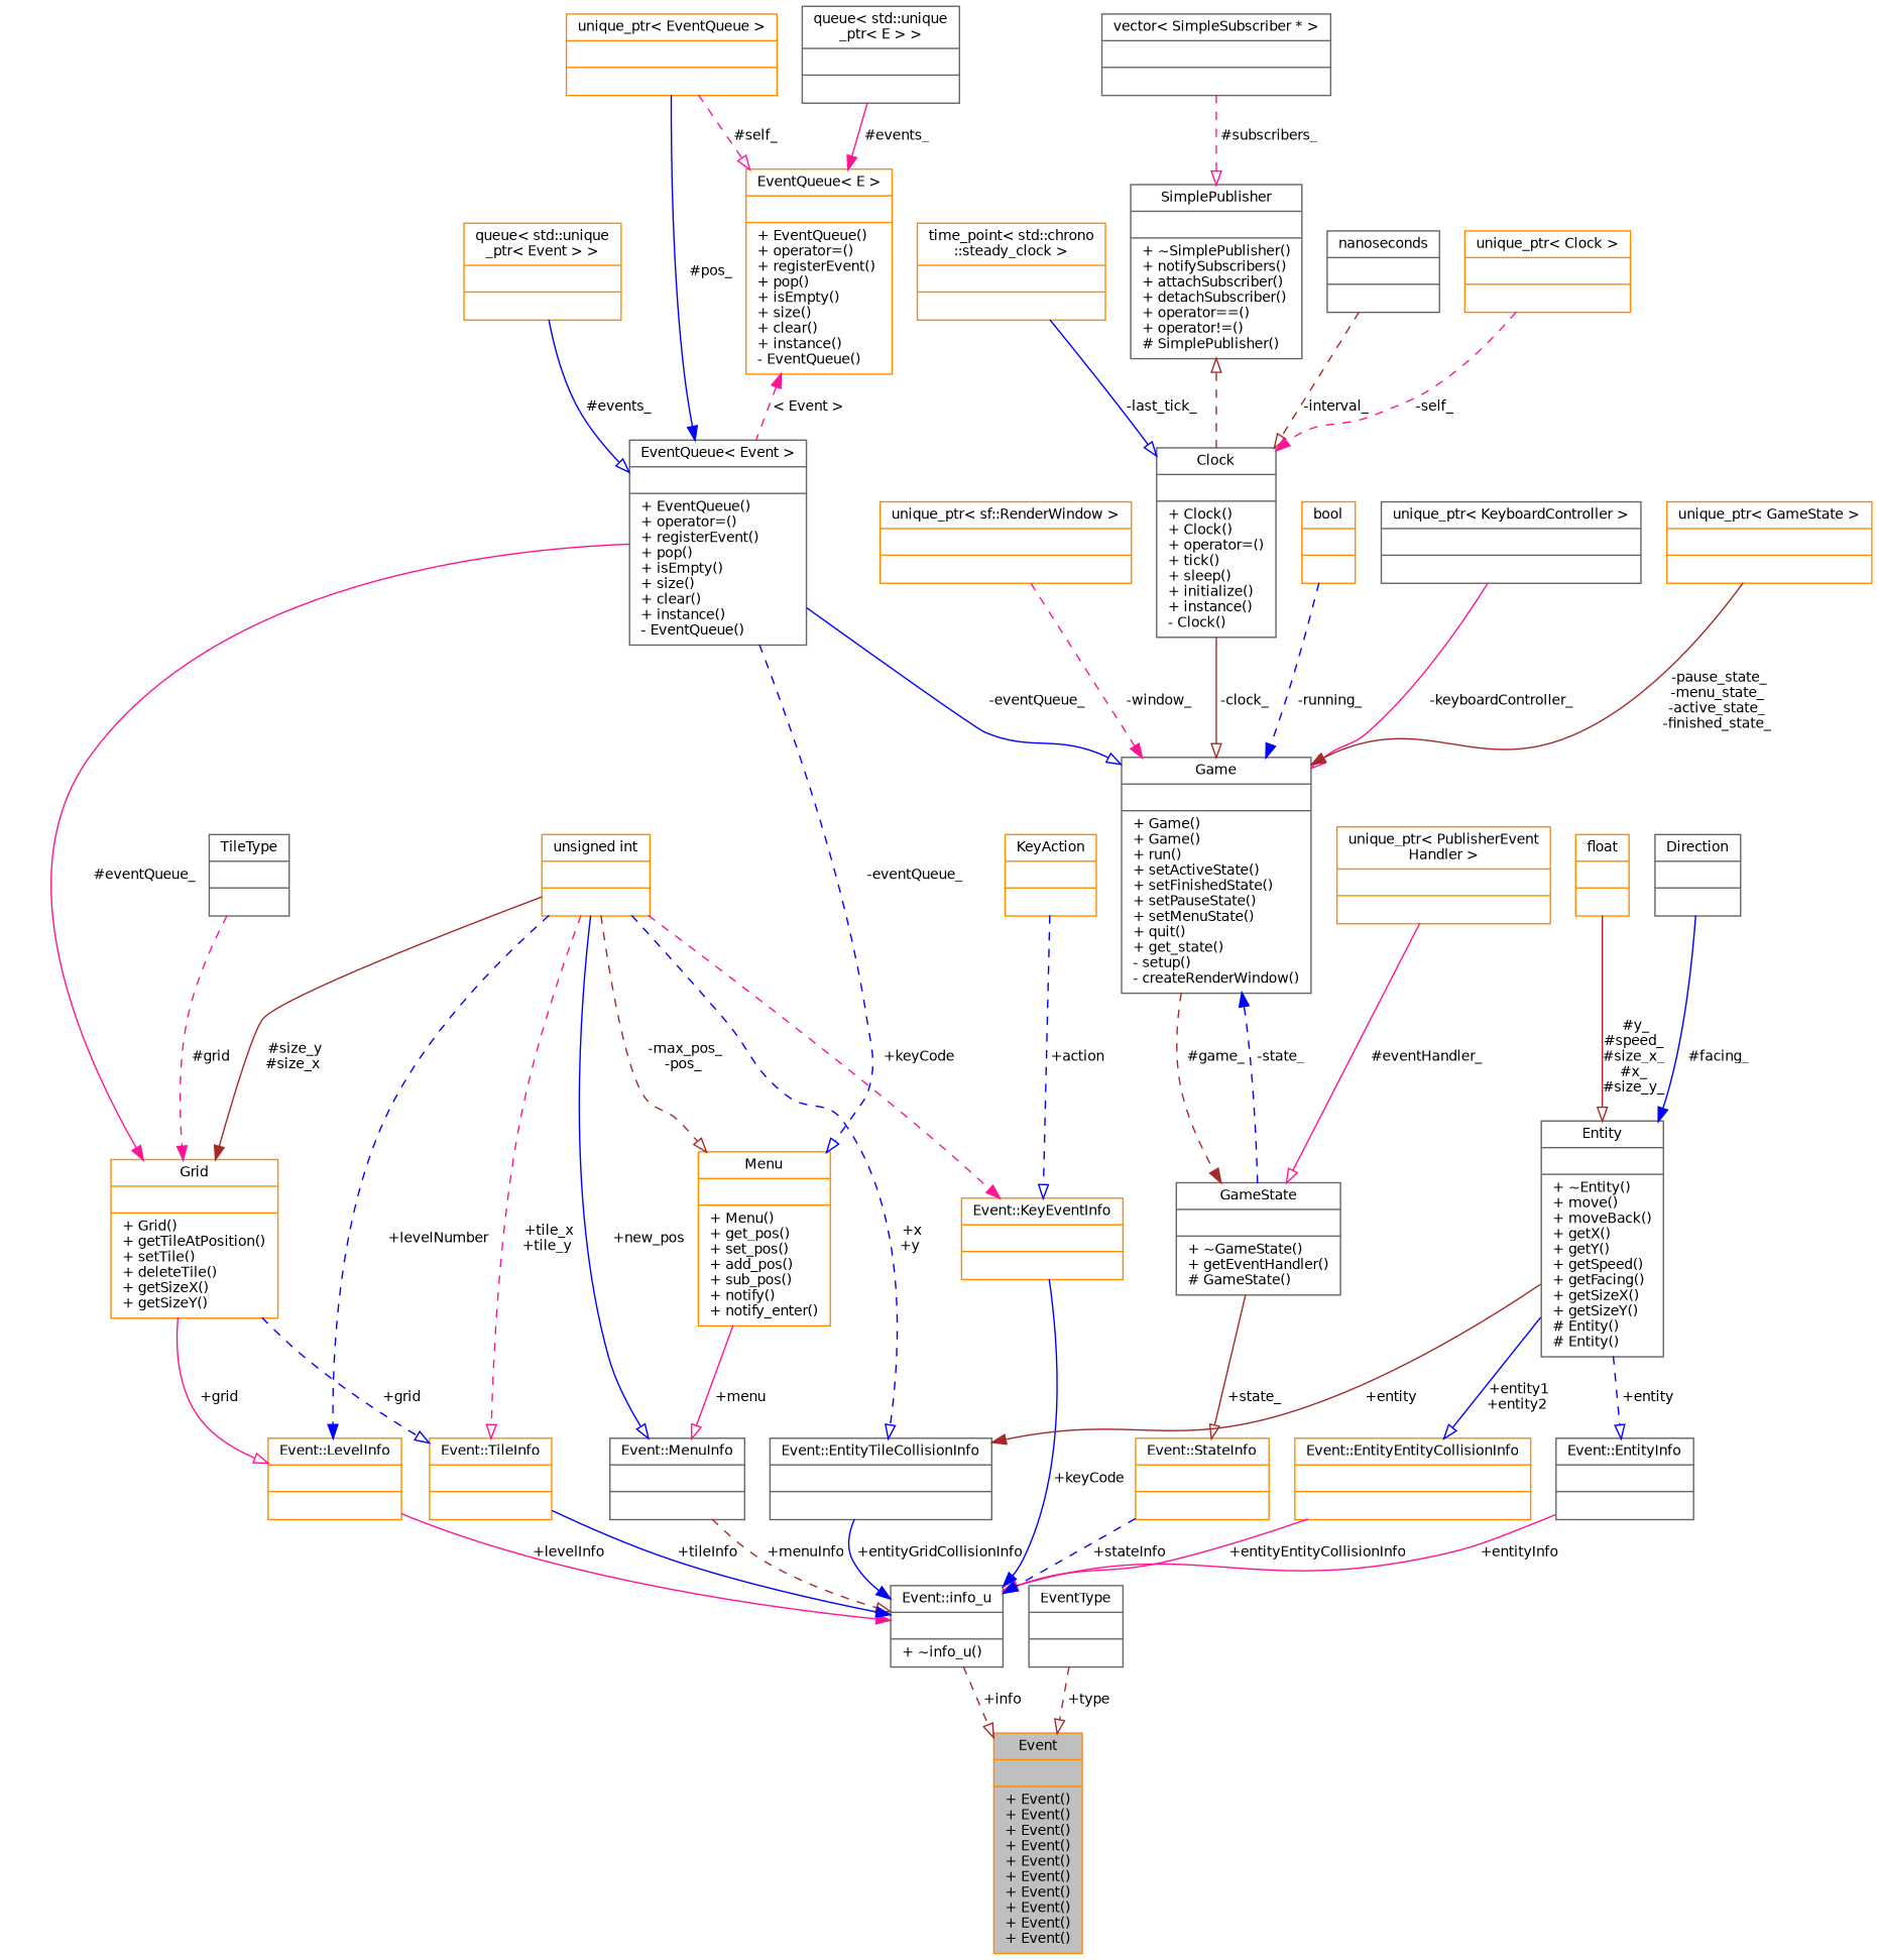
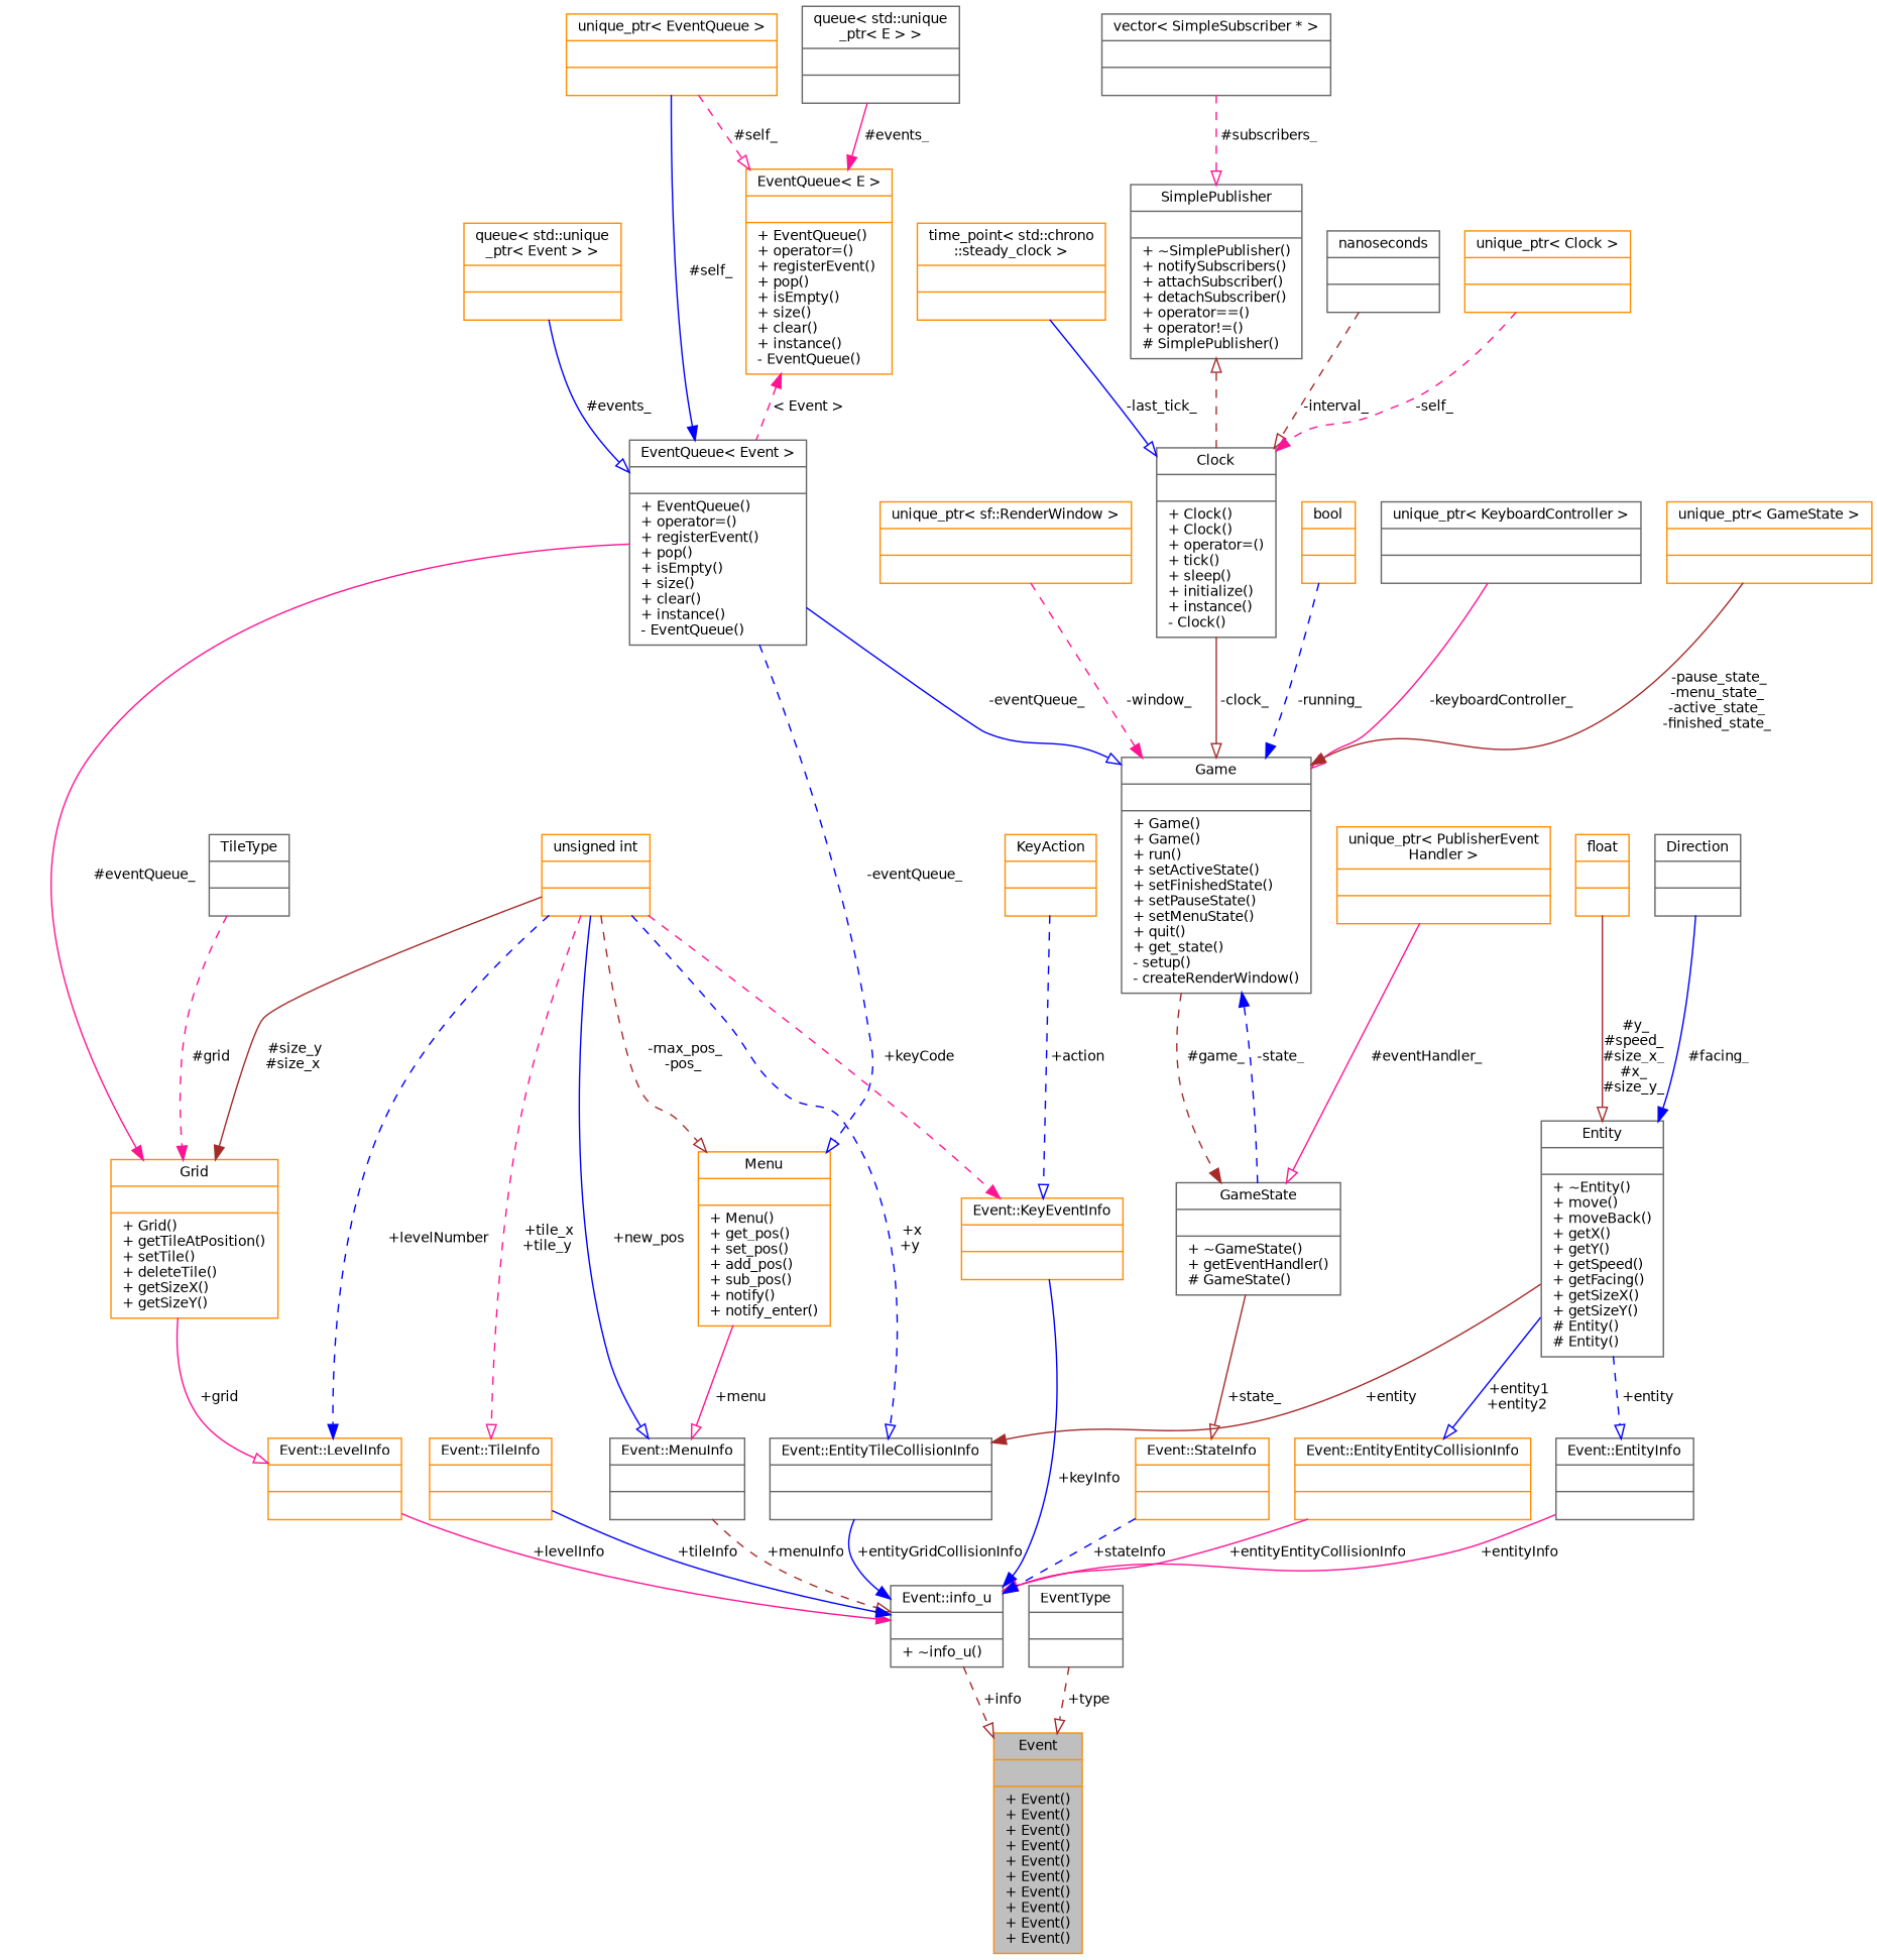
  digraph {
    node [color=darkorange fontname=Helvetica fontsize=10 shape=record]
    edge [arrowhead=onormal color=blue fontname=Helvetica fontsize=10 labelfontname=Helvetica labelfontsize=10 style=solid]
    n1 [fillcolor=grey75 fontcolor=black height=0.2 label="{Event\n||+ Event()\l+ Event()\l+ Event()\l+ Event()\l+ Event()\l+ Event()\l+ Event()\l+ Event()\l+ Event()\l+ Event()\l}" style=filled width=0.4]
    n2 [color=gray40 height=0.2 label="{Event::info_u\n||+ ~info_u()\l}" width=0.4]
    n3 [color=gray40 height=0.2 label="{Event::MenuInfo\n||}" width=0.4]
    n4 [height=0.2 label="{unsigned int\n||}" width=0.4]
    n5 [height=0.2 label="{Menu\n||+ Menu()\l+ get_pos()\l+ set_pos()\l+ add_pos()\l+ sub_pos()\l+ notify()\l+ notify_enter()\l}" width=0.4]
    n6 [height=0.2 label="{Event::LevelInfo\n||}" width=0.4]
    n7 [height=0.2 label="{Grid\n||+ Grid()\l+ getTileAtPosition()\l+ setTile()\l+ deleteTile()\l+ getSizeX()\l+ getSizeY()\l}" width=0.4]
    n8 [height=0.2 label="{Event::KeyEventInfo\n||}" width=0.4]
    n9 [color=gray40 height=0.2 label="{Event::EntityTileCollisionInfo\n||}" width=0.4]
    n10 [height=0.2 label="{Event::TileInfo\n||}" width=0.4]
    n11 [color=gray40 height=0.2 label="{EventQueue\< Event \>\n||+ EventQueue()\l+ operator=()\l+ registerEvent()\l+ pop()\l+ isEmpty()\l+ size()\l+ clear()\l+ instance()\l- EventQueue()\l}" width=0.4]
    n12 [color=gray40 height=0.2 label="{Game\n||+ Game()\l+ Game()\l+ run()\l+ setActiveState()\l+ setFinishedState()\l+ setPauseState()\l+ setMenuState()\l+ quit()\l+ get_state()\l- setup()\l- createRenderWindow()\l}" width=0.4]
    n13 [color=gray40 height=0.2 label="{GameState\n||+ ~GameState()\l+ getEventHandler()\l# GameState()\l}" width=0.4]
    n14 [height=0.2 label="{queue\< std::unique\l_ptr\< Event \> \>\n||}" width=0.4]
    n15 [height=0.2 label="{unique_ptr\< EventQueue \>\n||}" width=0.4]
    n16 [height=0.2 label="{EventQueue\< E \>\n||+ EventQueue()\l+ operator=()\l+ registerEvent()\l+ pop()\l+ isEmpty()\l+ size()\l+ clear()\l+ instance()\l- EventQueue()\l}" width=0.4]
    n17 [color=gray40 height=0.2 label="{queue\< std::unique\l_ptr\< E \> \>\n||}" width=0.4]
    n18 [color=gray40 height=0.2 label="{TileType\n||}" width=0.4]
    n19 [height=0.2 label="{KeyAction\n||}" width=0.4]
    n20 [height=0.2 label="{Event::EntityEntityCollisionInfo\n||}" width=0.4]
    n21 [color=gray40 height=0.2 label="{Entity\n||+ ~Entity()\l+ move()\l+ moveBack()\l+ getX()\l+ getY()\l+ getSpeed()\l+ getFacing()\l+ getSizeX()\l+ getSizeY()\l# Entity()\l# Entity()\l}" width=0.4]
    n22 [color=gray40 height=0.2 label="{Event::EntityInfo\n||}" width=0.4]
    n23 [height=0.2 label="{float\n||}" width=0.4]
    n24 [color=gray40 height=0.2 label="{Direction\n||}" width=0.4]
    n25 [height=0.2 label="{Event::StateInfo\n||}" width=0.4]
    n26 [color=gray40 height=0.2 label="{unique_ptr\< KeyboardController \>\n||}" width=0.4]
    n27 [height=0.2 label="{unique_ptr\< GameState \>\n||}" width=0.4]
    n28 [height=0.2 label="{unique_ptr\< sf::RenderWindow \>\n||}" width=0.4]
    n29 [color=gray40 height=0.2 label="{Clock\n||+ Clock()\l+ Clock()\l+ operator=()\l+ tick()\l+ sleep()\l+ initialize()\l+ instance()\l- Clock()\l}" width=0.4]
    n30 [color=gray40 height=0.2 label="{SimplePublisher\n||+ ~SimplePublisher()\l+ notifySubscribers()\l+ attachSubscriber()\l+ detachSubscriber()\l+ operator==()\l+ operator!=()\l# SimplePublisher()\l}" width=0.4]
    n31 [color=gray40 height=0.2 label="{vector\< SimpleSubscriber * \>\n||}" width=0.4]
    n32 [color=gray40 height=0.2 label="{nanoseconds\n||}" width=0.4]
    n33 [height=0.2 label="{unique_ptr\< Clock \>\n||}" width=0.4]
    n34 [height=0.2 label="{time_point\< std::chrono\l::steady_clock \>\n||}" width=0.4]
    n35 [height=0.2 label="{bool\n||}" width=0.4]
    n36 [height=0.2 label="{unique_ptr\< PublisherEvent\lHandler \>\n||}" width=0.4]
    n37 [color=gray40 height=0.2 label="{EventType\n||}" width=0.4]
    n2 -> n1 [color=brown label=" +info" style=dashed]
    n3 -> n2 [color=brown label=" +menuInfo" style=dashed]
    n4 -> n3 [label=" +new_pos"]
    n4 -> n5 [color=brown label=" -max_pos_\n-pos_" style=dashed]
    n4 -> n6 [arrowhead=normal label=" +levelNumber" style=dashed]
    n4 -> n7 [arrowhead=normal color=brown label=" #size_y\n#size_x"]
    n4 -> n8 [arrowhead=normal color=deeppink label=" +keyCode" style=dashed]
    n4 -> n9 [label=" +x\n+y" style=dashed]
    n4 -> n10 [color=deeppink label=" +tile_x\n+tile_y" style=dashed]
    n5 -> n3 [color=deeppink label=" +menu"]
    n6 -> n2 [arrowhead=normal color=deeppink label=" +levelInfo"]
    n7 -> n6 [color=deeppink label=" +grid"]
-   n7 -> n10 [label=" +grid" style=dashed]
-   n8 -> n2 [arrowhead=normal label=" +keyCode"]
+   n8 -> n2 [arrowhead=normal label=" +keyInfo"]
    n9 -> n2 [arrowhead=normal label=" +entityGridCollisionInfo"]
    n10 -> n2 [arrowhead=normal label=" +tileInfo"]
    n11 -> n5 [label=" -eventQueue_" style=dashed]
    n11 -> n7 [arrowhead=normal color=deeppink label=" #eventQueue_"]
    n11 -> n12 [label=" -eventQueue_"]
    n12 -> n13 [arrowhead=normal color=brown label=" #game_" style=dashed]
    n13 -> n12 [arrowhead=normal label=" -state_" style=dashed]
    n13 -> n25 [color=brown label=" +state_"]
    n14 -> n11 [label=" #events_"]
-   n15 -> n11 [arrowhead=normal label=" #pos_"]
+   n15 -> n11 [arrowhead=normal label=" #self_"]
    n15 -> n16 [color=deeppink label=" #self_" style=dashed]
    n16 -> n11 [color=deeppink dir=back label=" \< Event \>" style=dashed arrowhead=""]
    n17 -> n16 [arrowhead=normal color=deeppink label=" #events_"]
    n18 -> n7 [arrowhead=normal color=deeppink label=" #grid" style=dashed]
    n19 -> n8 [label=" +action" style=dashed]
    n20 -> n2 [color=deeppink label=" +entityEntityCollisionInfo"]
    n21 -> n9 [arrowhead=normal color=brown label=" +entity"]
    n21 -> n20 [label=" +entity1\n+entity2"]
    n21 -> n22 [label=" +entity" style=dashed]
    n22 -> n2 [color=deeppink label=" +entityInfo"]
    n23 -> n21 [color=brown label=" #y_\n#speed_\n#size_x_\n#x_\n#size_y_"]
    n24 -> n21 [arrowhead=normal label=" #facing_"]
    n25 -> n2 [arrowhead=normal label=" +stateInfo" style=dashed]
    n26 -> n12 [color=deeppink label=" -keyboardController_"]
    n27 -> n12 [arrowhead=normal color=brown label=" -pause_state_\n-menu_state_\n-active_state_\n-finished_state_"]
    n28 -> n12 [arrowhead=normal color=deeppink label=" -window_" style=dashed]
    n29 -> n12 [color=brown label=" -clock_"]
    n30 -> n29 [arrowtail=onormal color=brown dir=back style=dashed arrowhead=""]
    n31 -> n30 [color=deeppink label=" #subscribers_" style=dashed]
    n32 -> n29 [color=brown label=" -interval_" style=dashed]
    n33 -> n29 [arrowhead=normal color=deeppink label=" -self_" style=dashed]
    n34 -> n29 [label=" -last_tick_"]
    n35 -> n12 [arrowhead=normal label=" -running_" style=dashed]
    n36 -> n13 [color=deeppink label=" #eventHandler_"]
    n37 -> n1 [color=brown label=" +type" style=dashed]
  }
